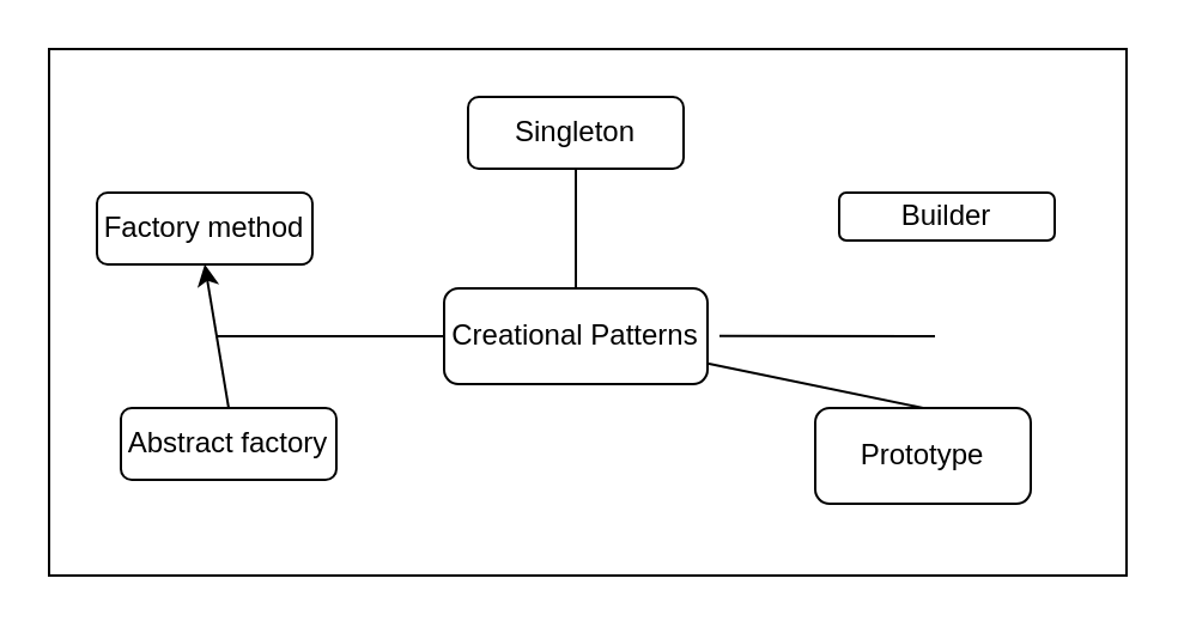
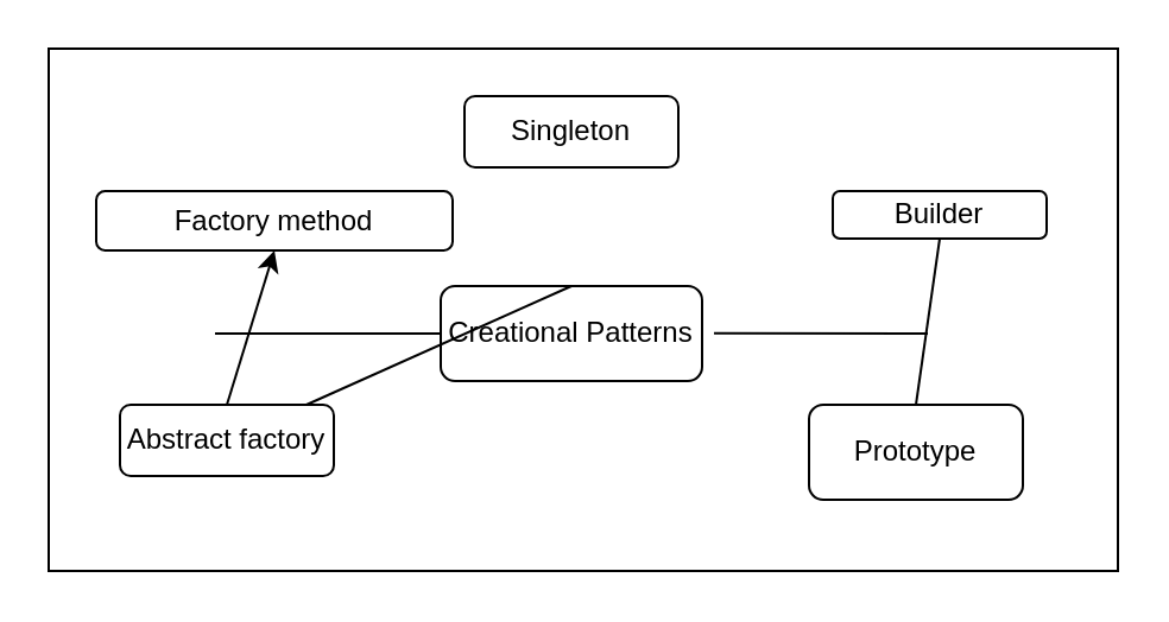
  <mxCell id="0" />
  <mxCell id="1" parent="0" />
  <mxCell id="2" value="" style="rounded=0;whiteSpace=wrap;html=1;" vertex="1" parent="1"><mxGeometry x="20" y="20" width="450" height="220" as="geometry" /></mxCell>
  <mxCell id="3" value="Creational Patterns" style="rounded=1;whiteSpace=wrap;html=1;" vertex="1" parent="1"><mxGeometry x="185" y="120" width="110" height="40" as="geometry" /></mxCell>
- <mxCell id="4" value="Factory method" style="rounded=1;whiteSpace=wrap;html=1;" vertex="1" parent="1"><mxGeometry x="40" y="80" width="90" height="30" as="geometry" /></mxCell>
+ <mxCell id="4" value="Factory method" style="rounded=1;whiteSpace=wrap;html=1;" vertex="1" parent="1"><mxGeometry x="40" y="80" width="150" height="25" as="geometry" /></mxCell>
  <mxCell id="5" value="Singleton" style="rounded=1;whiteSpace=wrap;html=1;" vertex="1" parent="1"><mxGeometry x="195" y="40" width="90" height="30" as="geometry" /></mxCell>
  <mxCell id="6" value="Abstract factory" style="rounded=1;whiteSpace=wrap;html=1;" vertex="1" parent="1"><mxGeometry x="50" y="170" width="90" height="30" as="geometry" /></mxCell>
  <mxCell id="7" value="Builder" style="rounded=1;whiteSpace=wrap;html=1;" vertex="1" parent="1"><mxGeometry x="350" y="80" width="90" height="20" as="geometry" /></mxCell>
  <mxCell id="8" value="Prototype" style="rounded=1;whiteSpace=wrap;html=1;" vertex="1" parent="1"><mxGeometry x="340" y="170" width="90" height="40" as="geometry" /></mxCell>
  <mxCell id="9" value="" style="endArrow=none;html=1;rounded=0;exitX=0;exitY=0.5;exitDx=0;exitDy=0;" edge="1" parent="1" source="3"><mxGeometry width="50" height="50" relative="1" as="geometry"><mxPoint x="210" y="240" as="sourcePoint" /><mxPoint x="90" y="140" as="targetPoint" /></mxGeometry></mxCell>
  <mxCell id="10" value="" style="endArrow=classic;html=1;rounded=0;entryX=0.5;entryY=1;entryDx=0;entryDy=0;exitX=0.5;exitY=0;exitDx=0;exitDy=0;" edge="1" parent="1" source="6" target="4"><mxGeometry width="50" height="50" relative="1" as="geometry"><mxPoint x="60" y="160" as="sourcePoint" /><mxPoint x="110" y="110" as="targetPoint" /></mxGeometry></mxCell>
  <mxCell id="11" value="" style="endArrow=none;html=1;rounded=0;" edge="1" parent="1"><mxGeometry width="50" height="50" relative="1" as="geometry"><mxPoint x="390" y="140" as="sourcePoint" /><mxPoint x="300" y="139.83" as="targetPoint" /></mxGeometry></mxCell>
- <mxCell id="12" value="" style="endArrow=none;html=1;rounded=0;exitX=0.5;exitY=0;exitDx=0;exitDy=0;" edge="1" parent="1" source="8" target="3"><mxGeometry width="50" height="50" relative="1" as="geometry"><mxPoint x="400" y="170" as="sourcePoint" /><mxPoint x="405" y="110" as="targetPoint" /></mxGeometry></mxCell>
- <mxCell id="13" value="" style="endArrow=none;html=1;rounded=0;exitX=0.5;exitY=0;exitDx=0;exitDy=0;entryX=0.5;entryY=1;entryDx=0;entryDy=0;" edge="1" parent="1" source="3" target="5"><mxGeometry width="50" height="50" relative="1" as="geometry"><mxPoint x="210" y="50" as="sourcePoint" /><mxPoint x="260" y="0" as="targetPoint" /></mxGeometry></mxCell>
+ <mxCell id="12" value="" style="endArrow=none;html=1;rounded=0;entryX=0.5;entryY=1;entryDx=0;entryDy=0;exitX=0.5;exitY=0;exitDx=0;exitDy=0;" edge="1" parent="1" source="8" target="7"><mxGeometry width="50" height="50" relative="1" as="geometry"><mxPoint x="400" y="170" as="sourcePoint" /><mxPoint x="405" y="110" as="targetPoint" /></mxGeometry></mxCell>
+ <mxCell id="13" value="" style="endArrow=none;html=1;rounded=0;exitX=0.5;exitY=0;exitDx=0;exitDy=0;" edge="1" parent="1" source="3" target="6"><mxGeometry width="50" height="50" relative="1" as="geometry"><mxPoint x="210" y="50" as="sourcePoint" /><mxPoint x="260" y="0" as="targetPoint" /></mxGeometry></mxCell>
